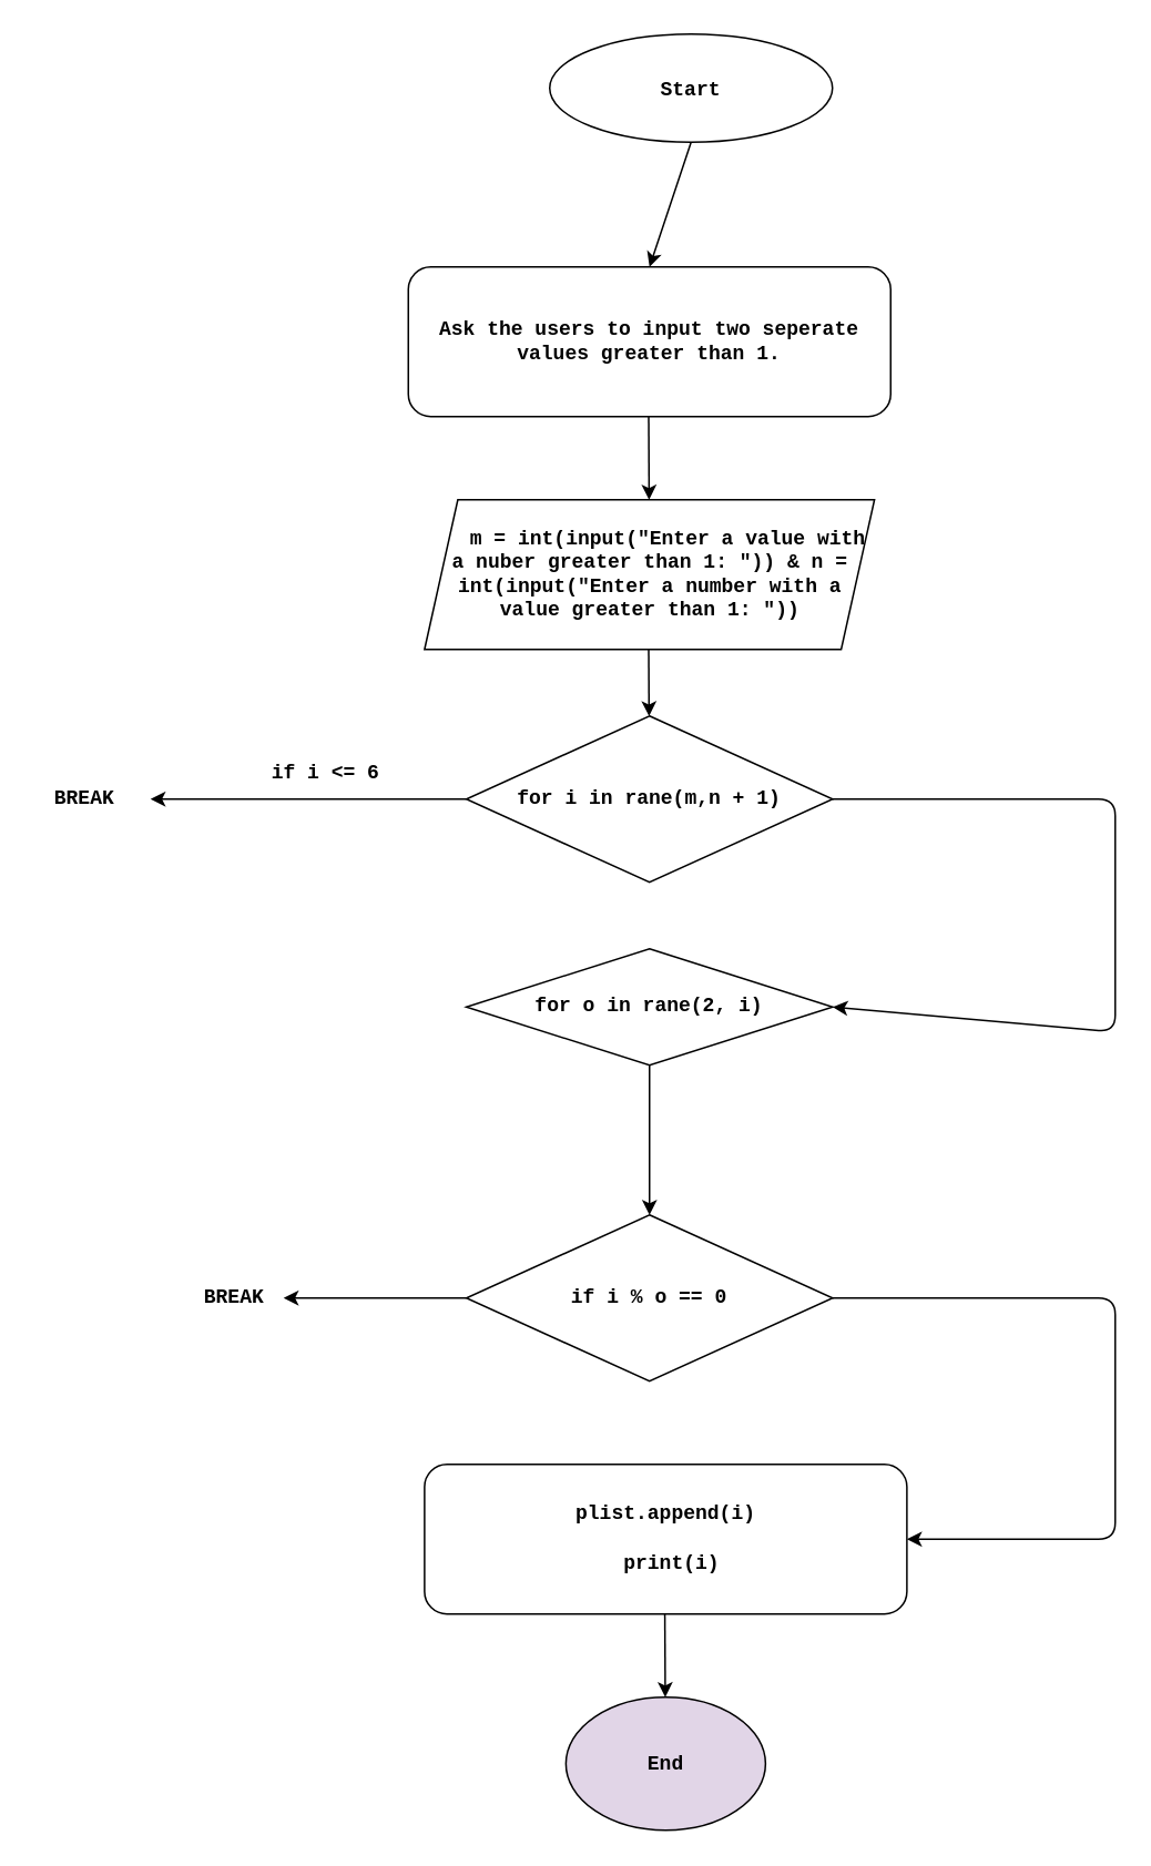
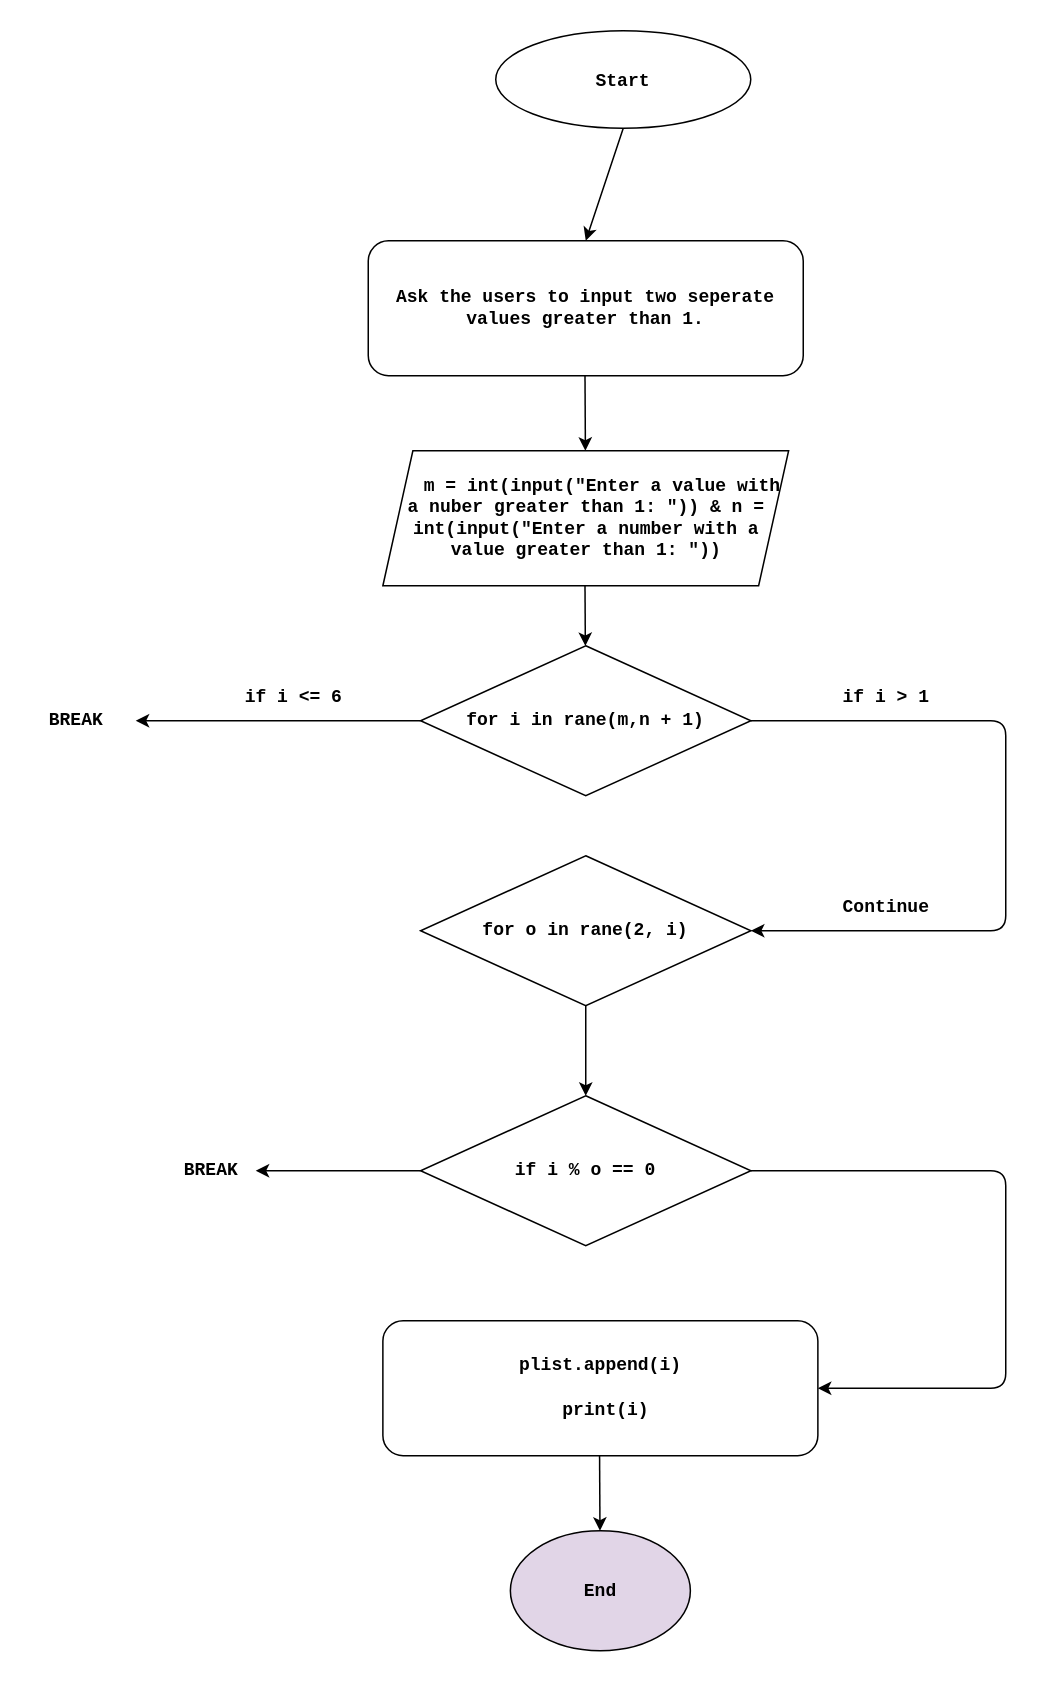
  <mxCell id="0" />
  <mxCell id="1" parent="0" />
  <mxCell id="2" value="&lt;h4&gt;&lt;font face=&quot;Courier New&quot;&gt;Start&lt;/font&gt;&lt;/h4&gt;" style="ellipse;whiteSpace=wrap;html=1;" vertex="1" parent="1"><mxGeometry x="330" y="20" width="170" height="65" as="geometry" /></mxCell>
  <mxCell id="3" value="" style="endArrow=classic;html=1;fontFamily=Courier New;exitX=0.5;exitY=1;exitDx=0;exitDy=0;" edge="1" parent="1" source="2"><mxGeometry width="50" height="50" relative="1" as="geometry"><mxPoint x="360" y="330" as="sourcePoint" /><mxPoint x="390" y="160" as="targetPoint" /></mxGeometry></mxCell>
  <mxCell id="4" value="&lt;h4&gt;Ask the users to input two seperate values greater than 1.&lt;/h4&gt;" style="rounded=1;whiteSpace=wrap;html=1;fontFamily=Courier New;" vertex="1" parent="1"><mxGeometry x="245" y="160" width="290" height="90" as="geometry" /></mxCell>
  <mxCell id="5" value="" style="endArrow=classic;html=1;fontFamily=Courier New;exitX=0.5;exitY=1;exitDx=0;exitDy=0;" edge="1" parent="1" target="6"><mxGeometry width="50" height="50" relative="1" as="geometry"><mxPoint x="389.5" y="250" as="sourcePoint" /><mxPoint x="389.5" y="310" as="targetPoint" /></mxGeometry></mxCell>
  <mxCell id="6" value="&lt;h4&gt;&amp;nbsp; &amp;nbsp;m = int(input(&quot;Enter a value with a nuber greater than 1: &quot;)) &amp;amp; n = int(input(&quot;Enter a number with a value greater than 1: &quot;))&lt;/h4&gt;" style="shape=parallelogram;perimeter=parallelogramPerimeter;whiteSpace=wrap;html=1;fixedSize=1;fontFamily=Courier New;" vertex="1" parent="1"><mxGeometry x="254.75" y="300" width="270.5" height="90" as="geometry" /></mxCell>
  <mxCell id="7" value="" style="endArrow=classic;html=1;fontFamily=Courier New;exitX=0.5;exitY=1;exitDx=0;exitDy=0;" edge="1" parent="1" target="8"><mxGeometry width="50" height="50" relative="1" as="geometry"><mxPoint x="389.5" y="390" as="sourcePoint" /><mxPoint x="389.763" y="440" as="targetPoint" /></mxGeometry></mxCell>
  <mxCell id="8" value="&lt;h4&gt;for i in rane(m,n + 1)&lt;/h4&gt;" style="rhombus;whiteSpace=wrap;html=1;fontFamily=Courier New;" vertex="1" parent="1"><mxGeometry x="279.88" y="430" width="220.24" height="100" as="geometry" /></mxCell>
  <mxCell id="9" value="" style="endArrow=classic;html=1;fontFamily=Courier New;exitX=0;exitY=0.5;exitDx=0;exitDy=0;" edge="1" parent="1" source="8"><mxGeometry width="50" height="50" relative="1" as="geometry"><mxPoint x="360" y="380" as="sourcePoint" /><mxPoint x="90" y="480" as="targetPoint" /></mxGeometry></mxCell>
  <mxCell id="10" value="&lt;b&gt;if i &amp;lt;= 6&lt;/b&gt;" style="text;html=1;align=center;verticalAlign=middle;resizable=0;points=[];autosize=1;strokeColor=none;fillColor=none;fontFamily=Courier New;" vertex="1" parent="1"><mxGeometry x="150" y="450" width="90" height="30" as="geometry" /></mxCell>
  <mxCell id="11" value="" style="endArrow=classic;html=1;fontFamily=Courier New;exitX=1;exitY=0.5;exitDx=0;exitDy=0;entryX=1;entryY=0.5;entryDx=0;entryDy=0;" edge="1" parent="1" source="8" target="13"><mxGeometry width="50" height="50" relative="1" as="geometry"><mxPoint x="360" y="380" as="sourcePoint" /><mxPoint x="690" y="480" as="targetPoint" /><Array as="points"><mxPoint x="670" y="480" /><mxPoint x="670" y="620" /></Array></mxGeometry></mxCell>
- <mxCell id="13" value="&lt;h4&gt;for o in rane(2, i)&lt;/h4&gt;" style="rhombus;whiteSpace=wrap;html=1;fontFamily=Courier New;" vertex="1" parent="1"><mxGeometry x="279.88" y="570" width="220.24" height="70" as="geometry" /></mxCell>
+ <mxCell id="12" value="&lt;b&gt;if i &amp;gt; 1&lt;/b&gt;" style="text;html=1;align=center;verticalAlign=middle;resizable=0;points=[];autosize=1;strokeColor=none;fillColor=none;fontFamily=Courier New;" vertex="1" parent="1"><mxGeometry x="550" y="450" width="80" height="30" as="geometry" /></mxCell>
+ <mxCell id="13" value="&lt;h4&gt;for o in rane(2, i)&lt;/h4&gt;" style="rhombus;whiteSpace=wrap;html=1;fontFamily=Courier New;" vertex="1" parent="1"><mxGeometry x="279.88" y="570" width="220.24" height="100" as="geometry" /></mxCell>
+ <mxCell id="14" value="&lt;b&gt;Continue&lt;/b&gt;" style="text;html=1;align=center;verticalAlign=middle;resizable=0;points=[];autosize=1;strokeColor=none;fillColor=none;fontFamily=Courier New;" vertex="1" parent="1"><mxGeometry x="550" y="590" width="80" height="30" as="geometry" /></mxCell>
  <mxCell id="15" value="&lt;b&gt;BREAK&lt;/b&gt;" style="text;html=1;align=center;verticalAlign=middle;resizable=0;points=[];autosize=1;strokeColor=none;fillColor=none;fontFamily=Courier New;" vertex="1" parent="1"><mxGeometry x="20" y="465" width="60" height="30" as="geometry" /></mxCell>
  <mxCell id="16" value="" style="endArrow=classic;html=1;fontFamily=Courier New;exitX=0.5;exitY=1;exitDx=0;exitDy=0;" edge="1" parent="1" source="13"><mxGeometry width="50" height="50" relative="1" as="geometry"><mxPoint x="370" y="740" as="sourcePoint" /><mxPoint x="390" y="730" as="targetPoint" /></mxGeometry></mxCell>
  <mxCell id="17" value="&lt;h4&gt;if i % o == 0&lt;/h4&gt;" style="rhombus;whiteSpace=wrap;html=1;fontFamily=Courier New;" vertex="1" parent="1"><mxGeometry x="279.88" y="730" width="220.24" height="100" as="geometry" /></mxCell>
  <mxCell id="18" value="" style="endArrow=classic;html=1;fontFamily=Courier New;exitX=0;exitY=0.5;exitDx=0;exitDy=0;" edge="1" parent="1" source="17"><mxGeometry width="50" height="50" relative="1" as="geometry"><mxPoint x="370" y="710" as="sourcePoint" /><mxPoint x="170" y="780" as="targetPoint" /></mxGeometry></mxCell>
  <mxCell id="19" value="&lt;b&gt;BREAK&lt;/b&gt;" style="text;html=1;align=center;verticalAlign=middle;resizable=0;points=[];autosize=1;strokeColor=none;fillColor=none;fontFamily=Courier New;" vertex="1" parent="1"><mxGeometry x="110" y="765" width="60" height="30" as="geometry" /></mxCell>
  <mxCell id="20" value="" style="endArrow=classic;html=1;fontFamily=Courier New;exitX=1;exitY=0.5;exitDx=0;exitDy=0;entryX=1;entryY=0.5;entryDx=0;entryDy=0;" edge="1" parent="1" source="17" target="21"><mxGeometry width="50" height="50" relative="1" as="geometry"><mxPoint x="370" y="710" as="sourcePoint" /><mxPoint x="660" y="780" as="targetPoint" /><Array as="points"><mxPoint x="670" y="780" /><mxPoint x="670" y="925" /></Array></mxGeometry></mxCell>
  <mxCell id="21" value="&lt;h4&gt;plist.append(i)&lt;/h4&gt;&lt;h4&gt;&amp;nbsp;print(i)&lt;/h4&gt;" style="rounded=1;whiteSpace=wrap;html=1;fontFamily=Courier New;" vertex="1" parent="1"><mxGeometry x="254.75" y="880" width="290" height="90" as="geometry" /></mxCell>
  <mxCell id="22" value="" style="endArrow=classic;html=1;fontFamily=Courier New;exitX=0.5;exitY=1;exitDx=0;exitDy=0;" edge="1" parent="1"><mxGeometry width="50" height="50" relative="1" as="geometry"><mxPoint x="399.22" y="970" as="sourcePoint" /><mxPoint x="399.483" y="1020" as="targetPoint" /></mxGeometry></mxCell>
  <mxCell id="23" value="&lt;h4&gt;&lt;font face=&quot;Courier New&quot;&gt;End&lt;/font&gt;&lt;/h4&gt;" style="ellipse;whiteSpace=wrap;html=1;fillColor=#e1d5e7;" vertex="1" parent="1"><mxGeometry x="339.75" y="1020" width="120" height="80" as="geometry" /></mxCell>
